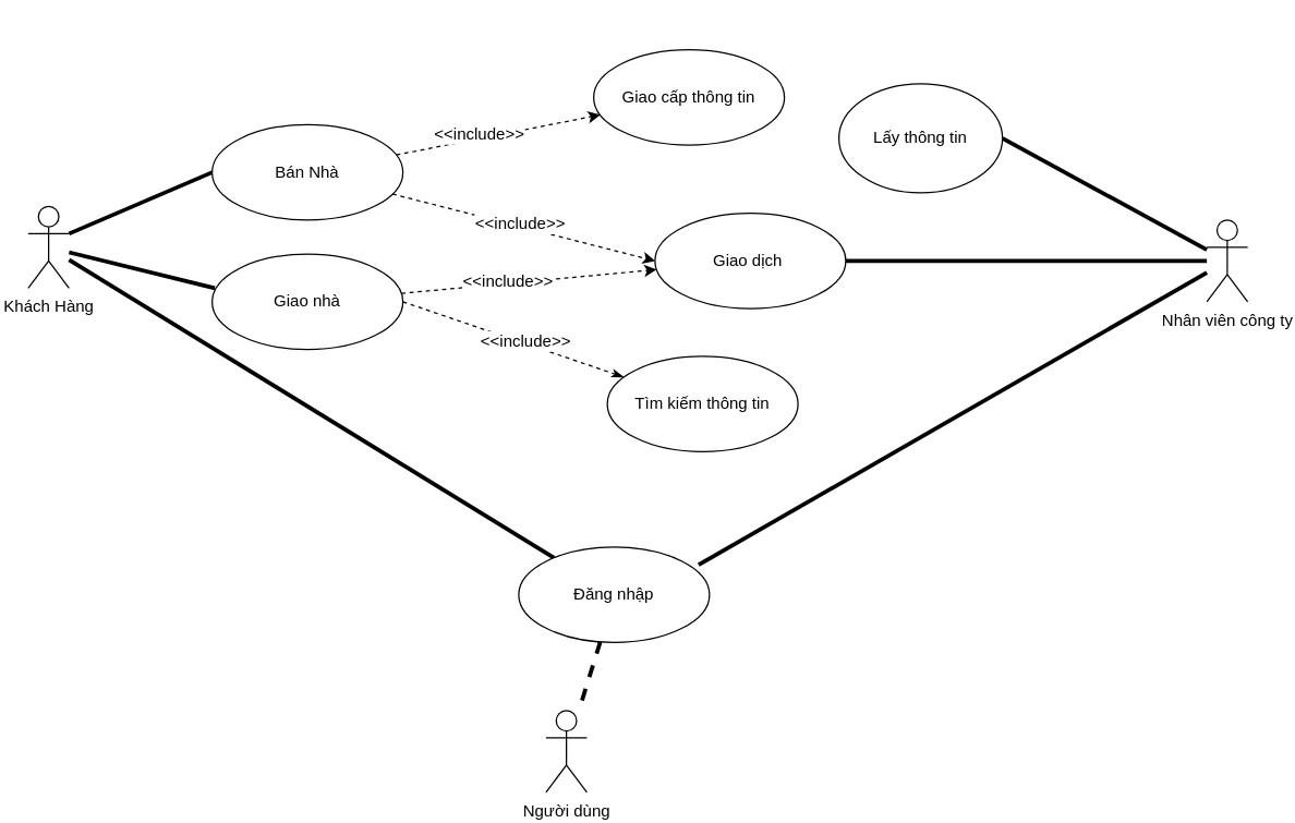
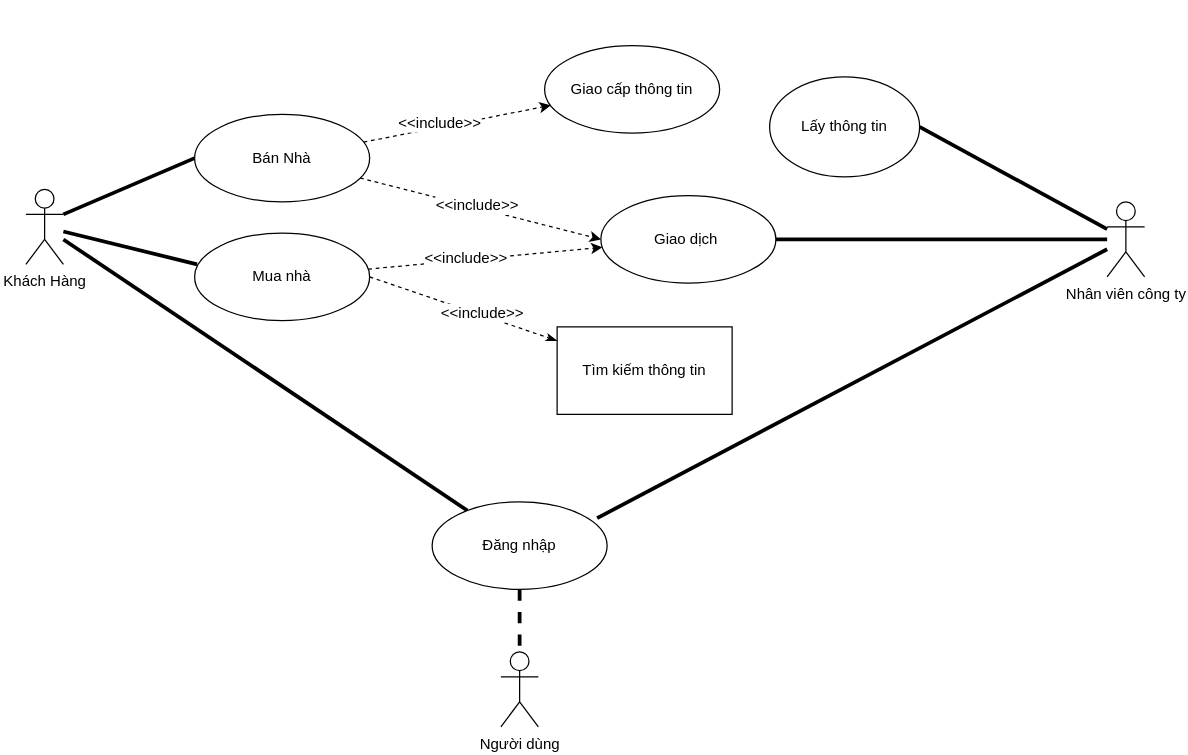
  <mxCell id="0" />
  <mxCell id="1" parent="0" />
  <mxCell id="2" style="rounded=0;orthogonalLoop=1;jettySize=auto;html=1;entryX=0;entryY=0.5;entryDx=0;entryDy=0;strokeColor=#000000;endArrow=none;endFill=0;strokeWidth=3;exitX=1;exitY=0.333;exitDx=0;exitDy=0;exitPerimeter=0;" parent="1" source="5" target="14" edge="1"><mxGeometry relative="1" as="geometry" /></mxCell>
  <mxCell id="3" style="edgeStyle=none;rounded=0;orthogonalLoop=1;jettySize=auto;html=1;entryX=0.014;entryY=0.357;entryDx=0;entryDy=0;entryPerimeter=0;strokeWidth=3;endArrow=none;endFill=0;" parent="1" source="5" target="19" edge="1"><mxGeometry relative="1" as="geometry" /></mxCell>
  <mxCell id="4" style="rounded=0;orthogonalLoop=1;jettySize=auto;html=1;endArrow=none;endFill=0;strokeWidth=3;" parent="1" source="5" target="25" edge="1"><mxGeometry relative="1" as="geometry" /></mxCell>
  <mxCell id="5" value="Khách Hàng" style="shape=umlActor;verticalLabelPosition=bottom;labelBackgroundColor=#ffffff;verticalAlign=top;html=1;" parent="1" vertex="1"><mxGeometry x="20" y="151" width="30" height="60" as="geometry" /></mxCell>
  <mxCell id="6" style="edgeStyle=none;rounded=0;orthogonalLoop=1;jettySize=auto;html=1;entryX=1;entryY=0.5;entryDx=0;entryDy=0;endArrow=none;endFill=0;strokeWidth=3;" parent="1" source="9" target="23" edge="1"><mxGeometry relative="1" as="geometry" /></mxCell>
  <mxCell id="7" style="edgeStyle=none;rounded=0;orthogonalLoop=1;jettySize=auto;html=1;entryX=0.943;entryY=0.186;entryDx=0;entryDy=0;entryPerimeter=0;endArrow=none;endFill=0;strokeWidth=3;" parent="1" source="9" target="25" edge="1"><mxGeometry relative="1" as="geometry" /></mxCell>
  <mxCell id="8" style="edgeStyle=none;rounded=0;orthogonalLoop=1;jettySize=auto;html=1;entryX=1;entryY=0.5;entryDx=0;entryDy=0;endArrow=none;endFill=0;strokeWidth=3;" parent="1" source="9" target="15" edge="1"><mxGeometry relative="1" as="geometry" /></mxCell>
  <mxCell id="9" value="Nhân viên công ty" style="shape=umlActor;verticalLabelPosition=bottom;labelBackgroundColor=#ffffff;verticalAlign=top;html=1;" parent="1" vertex="1"><mxGeometry x="885" y="161" width="30" height="60" as="geometry" /></mxCell>
  <mxCell id="10" style="rounded=0;orthogonalLoop=1;jettySize=auto;html=1;dashed=1;" parent="1" source="14" target="16" edge="1"><mxGeometry relative="1" as="geometry" /></mxCell>
  <mxCell id="11" value="&amp;lt;&amp;lt;include&amp;gt;&amp;gt;" style="text;html=1;resizable=0;points=[];align=center;verticalAlign=middle;labelBackgroundColor=#ffffff;" parent="10" vertex="1" connectable="0"><mxGeometry x="-0.367" relative="1" as="geometry"><mxPoint x="13.5" y="-6.5" as="offset" /></mxGeometry></mxCell>
  <mxCell id="12" style="orthogonalLoop=1;jettySize=auto;html=1;entryX=0;entryY=0.5;entryDx=0;entryDy=0;strokeColor=#000000;rounded=0;dashed=1;" parent="1" source="14" target="15" edge="1"><mxGeometry relative="1" as="geometry" /></mxCell>
  <mxCell id="13" value="&amp;lt;&amp;lt;include&amp;gt;&amp;gt;" style="text;html=1;resizable=0;points=[];align=center;verticalAlign=middle;labelBackgroundColor=#ffffff;" parent="12" vertex="1" connectable="0"><mxGeometry x="0.182" y="-4" relative="1" as="geometry"><mxPoint x="-19" y="-11" as="offset" /></mxGeometry></mxCell>
  <mxCell id="14" value="Bán Nhà" style="ellipse;whiteSpace=wrap;html=1;" parent="1" vertex="1"><mxGeometry x="155" y="91" width="140" height="70" as="geometry" /></mxCell>
  <mxCell id="15" value="Giao dịch&amp;nbsp;" style="ellipse;whiteSpace=wrap;html=1;" parent="1" vertex="1"><mxGeometry x="480" y="156" width="140" height="70" as="geometry" /></mxCell>
  <mxCell id="16" value="Giao cấp thông tin" style="ellipse;whiteSpace=wrap;html=1;" parent="1" vertex="1"><mxGeometry x="435" y="36" width="140" height="70" as="geometry" /></mxCell>
  <mxCell id="17" style="edgeStyle=none;rounded=0;orthogonalLoop=1;jettySize=auto;html=1;exitX=1;exitY=0.5;exitDx=0;exitDy=0;endArrow=classicThin;endFill=1;strokeWidth=1;dashed=1;" parent="1" source="19" target="20" edge="1"><mxGeometry relative="1" as="geometry" /></mxCell>
  <mxCell id="18" style="rounded=0;orthogonalLoop=1;jettySize=auto;html=1;dashed=1;" edge="1" parent="1" source="19" target="15"><mxGeometry relative="1" as="geometry" /></mxCell>
- <mxCell id="19" value="Giao nhà" style="ellipse;whiteSpace=wrap;html=1;" parent="1" vertex="1"><mxGeometry x="155" y="186" width="140" height="70" as="geometry" /></mxCell>
- <mxCell id="20" value="Tìm kiếm thông tin" style="ellipse;whiteSpace=wrap;html=1;" parent="1" vertex="1"><mxGeometry x="445" y="261" width="140" height="70" as="geometry" /></mxCell>
+ <mxCell id="19" value="Mua nhà" style="ellipse;whiteSpace=wrap;html=1;" parent="1" vertex="1"><mxGeometry x="155" y="186" width="140" height="70" as="geometry" /></mxCell>
+ <mxCell id="20" value="Tìm kiếm thông tin" style="whiteSpace=wrap;html=1;rounded=0;" parent="1" vertex="1"><mxGeometry x="445" y="261" width="140" height="70" as="geometry" /></mxCell>
  <mxCell id="21" value="&amp;lt;&amp;lt;include&amp;gt;&amp;gt;" style="text;html=1;resizable=0;points=[];align=center;verticalAlign=middle;labelBackgroundColor=#ffffff;" parent="1" vertex="1" connectable="0"><mxGeometry x="365.27" y="20.989" as="geometry"><mxPoint x="6" y="185" as="offset" /></mxGeometry></mxCell>
  <mxCell id="22" value="&amp;lt;&amp;lt;include&amp;gt;&amp;gt;" style="text;html=1;resizable=0;points=[];align=center;verticalAlign=middle;labelBackgroundColor=#ffffff;" parent="1" vertex="1" connectable="0"><mxGeometry x="400.243" y="241.235" as="geometry"><mxPoint x="-16" y="8" as="offset" /></mxGeometry></mxCell>
  <mxCell id="23" value="Lấy thông tin" style="ellipse;whiteSpace=wrap;html=1;" parent="1" vertex="1"><mxGeometry x="615" y="61" width="120" height="80" as="geometry" /></mxCell>
  <mxCell id="24" style="edgeStyle=none;rounded=0;orthogonalLoop=1;jettySize=auto;html=1;endArrow=none;endFill=0;strokeWidth=3;dashed=1;" parent="1" source="25" target="26" edge="1"><mxGeometry relative="1" as="geometry" /></mxCell>
- <mxCell id="25" value="Đăng nhập" style="ellipse;whiteSpace=wrap;html=1;" parent="1" vertex="1"><mxGeometry x="380" y="401" width="140" height="70" as="geometry" /></mxCell>
+ <mxCell id="25" value="Đăng nhập" style="ellipse;whiteSpace=wrap;html=1;" parent="1" vertex="1"><mxGeometry x="345" y="401" width="140" height="70" as="geometry" /></mxCell>
  <mxCell id="26" value="Người dùng" style="shape=umlActor;verticalLabelPosition=bottom;labelBackgroundColor=#ffffff;verticalAlign=top;html=1;outlineConnect=0;" parent="1" vertex="1"><mxGeometry x="400" y="521" width="30" height="60" as="geometry" /></mxCell>
